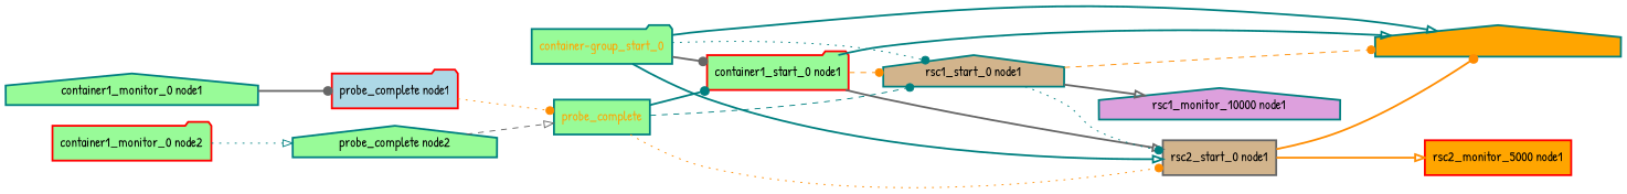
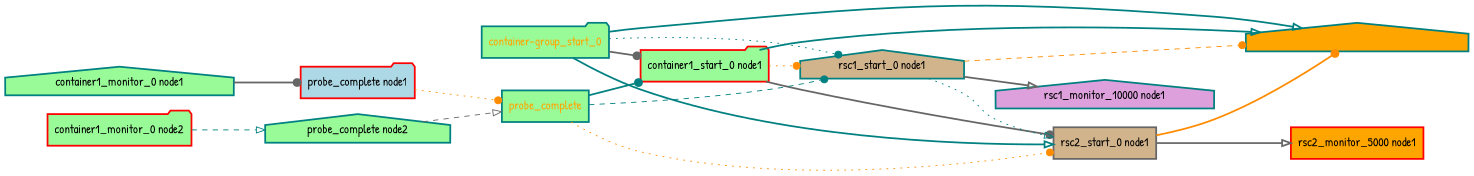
  digraph {
    fontname="Patrick Hand"
    rankdir=LR
    node [color=teal fillcolor=palegreen fontcolor=black fontname="Patrick Hand" shape=house style="bold,filled"]
    edge [arrowhead=dot color=teal fontname="Patrick Hand" style=bold]
    "container-group_running_0" [fillcolor=orange fontcolor=orange]
    "container-group_start_0" [fontcolor=orange shape=folder]
    "container1_start_0 node1" [color=red shape=folder]
    "rsc1_start_0 node1" [fillcolor=tan]
    "rsc2_start_0 node1" [color=gray40 fillcolor=tan shape=box]
    "rsc1_monitor_10000 node1" [fillcolor=plum]
    "rsc2_monitor_5000 node1" [color=red fillcolor=orange shape=box]
    "probe_complete node1" [color=red fillcolor=lightblue shape=folder]
    "container1_monitor_0 node1"
    probe_complete [fontcolor=orange shape=box]
    "container1_monitor_0 node2" [color=red shape=folder]
    "probe_complete node2"
    "container-group_start_0" -> "container-group_running_0" [arrowhead=onormal]
    "container-group_start_0" -> "container1_start_0 node1" [color=gray40]
    "container-group_start_0" -> "rsc1_start_0 node1" [style=dotted]
    "container-group_start_0" -> "rsc2_start_0 node1" [arrowhead=onormal]
    "container1_start_0 node1" -> "container-group_running_0" [arrowhead=onormal]
-   "container1_start_0 node1" -> "rsc1_start_0 node1" [color=darkorange style=dashed]
-   "container1_start_0 node1" -> "rsc2_start_0 node1" [arrowhead=onormal color=gray40]
+   "container1_start_0 node1" -> "rsc1_start_0 node1" [color=darkorange style=dotted]
+   "container1_start_0 node1" -> "rsc2_start_0 node1" [color=gray40]
    "rsc1_start_0 node1" -> "container-group_running_0" [color=darkorange style=dashed]
-   "rsc1_start_0 node1" -> "rsc2_start_0 node1" [style=dotted]
+   "rsc1_start_0 node1" -> "rsc2_start_0 node1" [arrowhead=onormal style=dotted]
    "rsc1_start_0 node1" -> "rsc1_monitor_10000 node1" [arrowhead=onormal color=gray40]
    "rsc2_start_0 node1" -> "container-group_running_0" [color=darkorange]
-   "rsc2_start_0 node1" -> "rsc2_monitor_5000 node1" [arrowhead=onormal color=darkorange]
+   "rsc2_start_0 node1" -> "rsc2_monitor_5000 node1" [arrowhead=onormal color=gray40]
    "probe_complete node1" -> probe_complete [color=darkorange style=dotted]
    "container1_monitor_0 node1" -> "probe_complete node1" [color=gray40]
    probe_complete -> "container1_start_0 node1"
    probe_complete -> "rsc1_start_0 node1" [style=dashed]
    probe_complete -> "rsc2_start_0 node1" [color=darkorange style=dotted]
-   "container1_monitor_0 node2" -> "probe_complete node2" [arrowhead=onormal style=dotted]
+   "container1_monitor_0 node2" -> "probe_complete node2" [arrowhead=onormal style=dashed]
    "probe_complete node2" -> probe_complete [arrowhead=onormal color=gray40 style=dashed]
  }
